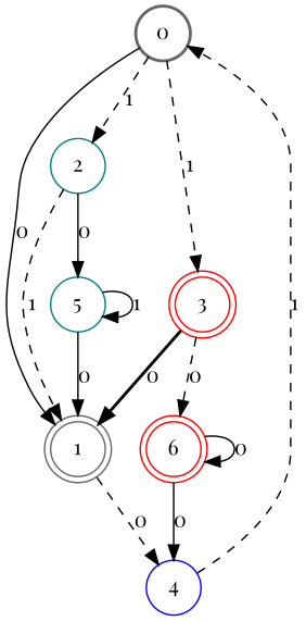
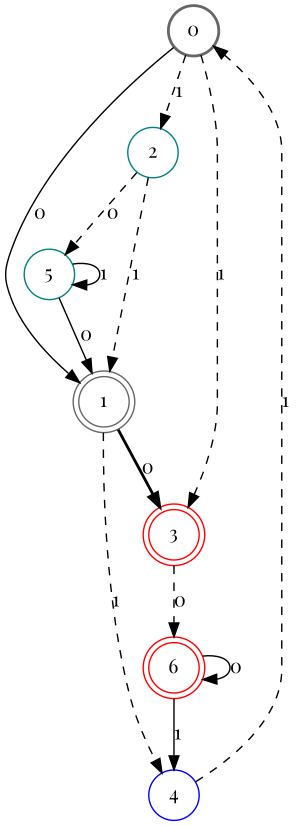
  digraph {
    fontname="Playfair Display"
    node [color=gray40 fontname="Playfair Display" shape=circle]
    edge [fontname="Playfair Display" style=solid]
    0 [style=bold]
    1 [peripheries=2]
    2 [color=teal]
    3 [color=red peripheries=2]
    4 [color=blue]
    5 [color=teal]
    6 [color=red peripheries=2]
    0 -> 1 [label=0]
    0 -> 2 [label=1 style=dashed]
    0 -> 3 [label=1 style=dashed]
-   3 -> 1 [label=0 style=bold]
-   1 -> 4 [label=0 style=dashed]
+   1 -> 3 [label=0 style=bold]
+   1 -> 4 [label=1 style=dashed]
    2 -> 1 [label=1 style=dashed]
-   2 -> 5 [label=0]
+   2 -> 5 [label=0 style=dashed]
    3 -> 6 [label=0 style=dashed]
    4 -> 0 [label=1 style=dashed]
    5 -> 1 [label=0]
    5 -> 5 [label=1]
-   6 -> 4 [label=0]
+   6 -> 4 [label=1]
    6 -> 6 [label=0]
  }
